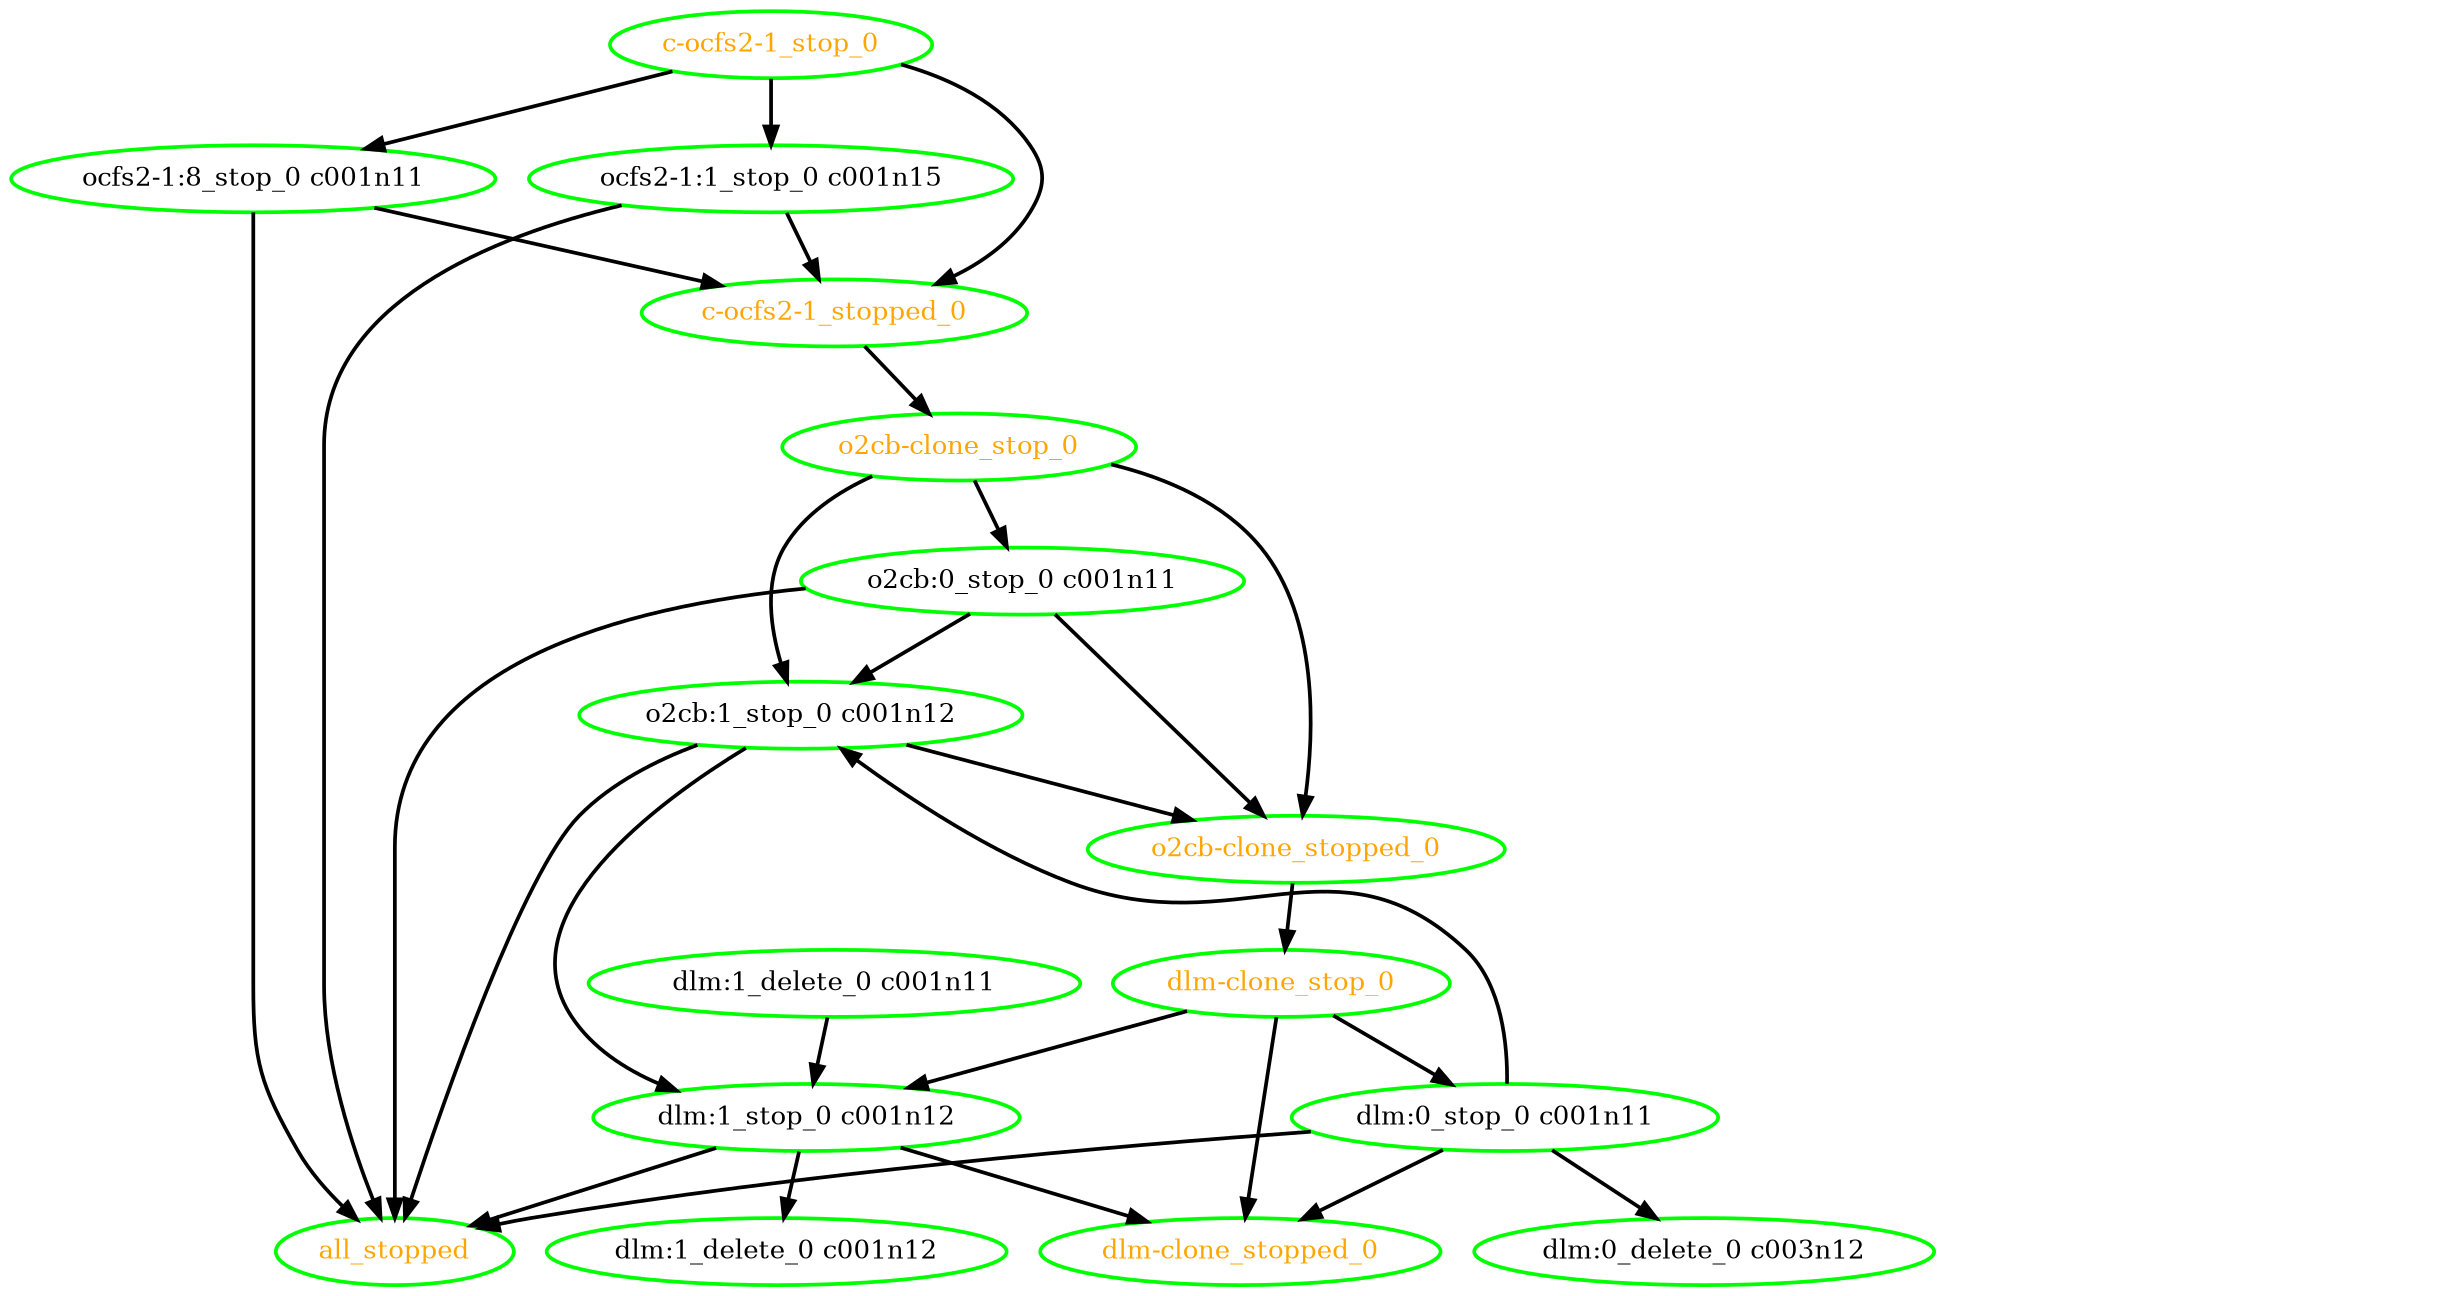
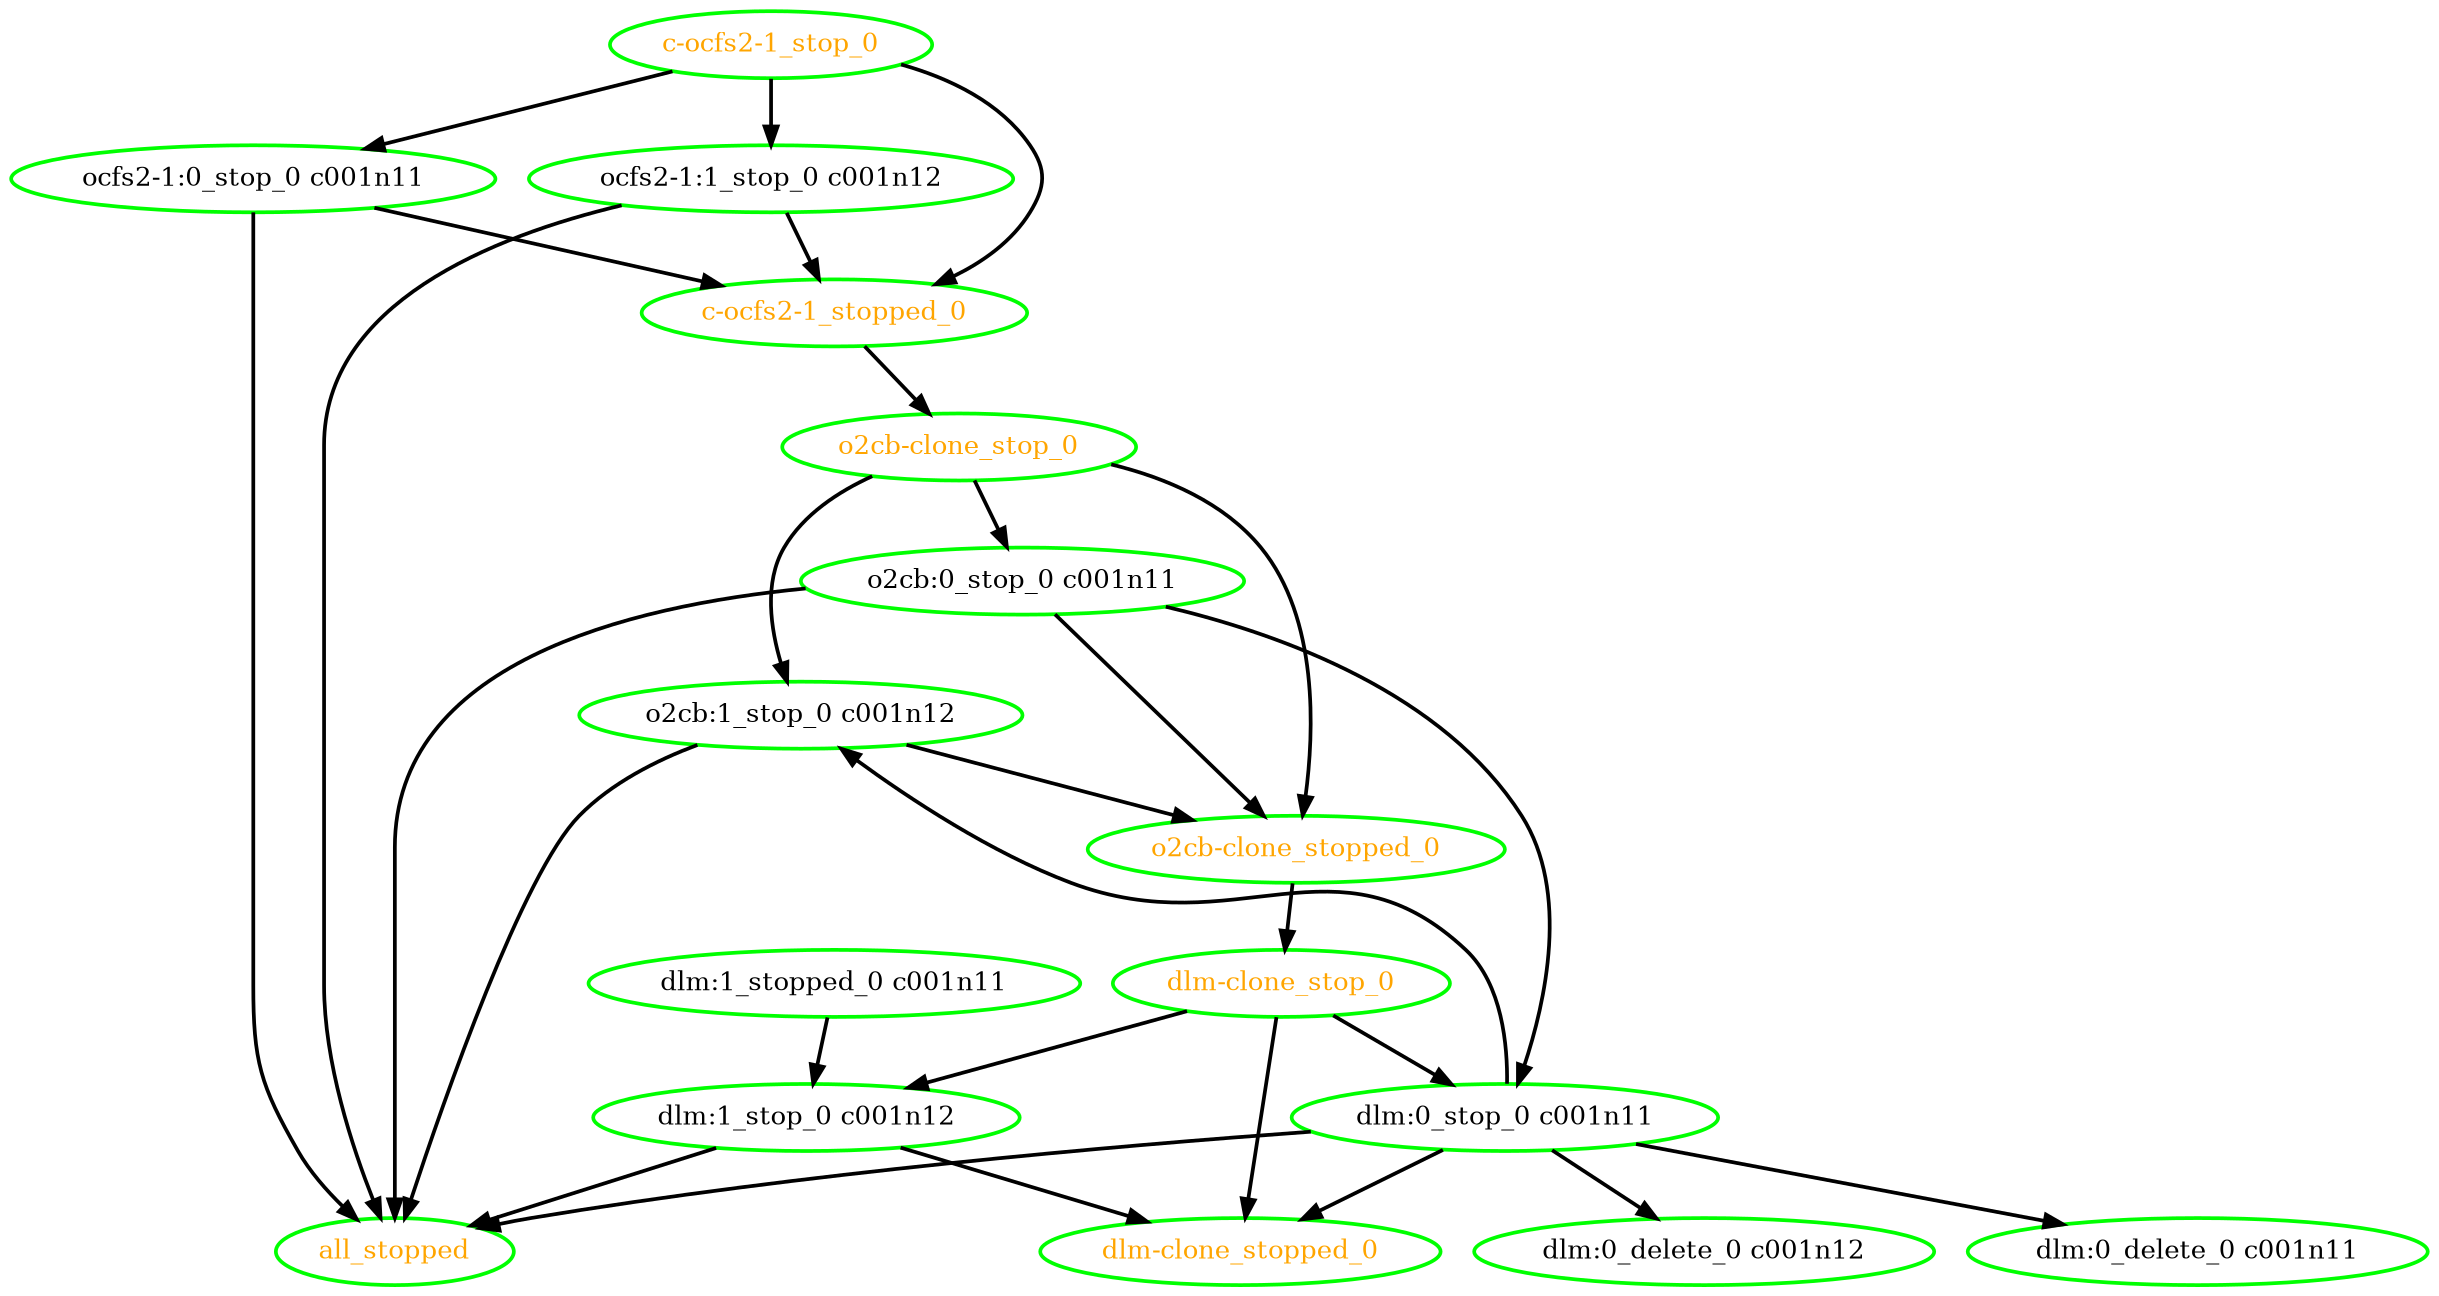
  digraph {
    node [color=green fontcolor=black style=bold]
    edge [style=bold]
    all_stopped [fontcolor=orange]
    "c-ocfs2-1_stop_0" [fontcolor=orange]
    "c-ocfs2-1_stopped_0" [fontcolor=orange]
-   "ocfs2-1:0_stop_0 c001n11" [label="ocfs2-1:8_stop_0 c001n11"]
-   "ocfs2-1:1_stop_0 c001n12" [label="ocfs2-1:1_stop_0 c001n15"]
+   "ocfs2-1:0_stop_0 c001n11"
+   "ocfs2-1:1_stop_0 c001n12"
    "o2cb-clone_stop_0" [fontcolor=orange]
    "o2cb:0_stop_0 c001n11"
    "o2cb:1_stop_0 c001n12"
    "o2cb-clone_stopped_0" [fontcolor=orange]
    "dlm:0_stop_0 c001n11"
    "dlm:1_stop_0 c001n12"
    "dlm-clone_stop_0" [fontcolor=orange]
    "dlm-clone_stopped_0" [fontcolor=orange]
-   "dlm:0_delete_0 c001n12" [label="dlm:0_delete_0 c003n12"]
-   "dlm:1_delete_0 c001n12"
-   "dlm:1_delete_0 c001n11"
+   "dlm:0_delete_0 c001n11"
+   "dlm:0_delete_0 c001n12"
+   "dlm:1_delete_0 c001n11" [label="dlm:1_stopped_0 c001n11"]
    "c-ocfs2-1_stop_0" -> "c-ocfs2-1_stopped_0"
    "c-ocfs2-1_stop_0" -> "ocfs2-1:0_stop_0 c001n11"
    "c-ocfs2-1_stop_0" -> "ocfs2-1:1_stop_0 c001n12"
    "c-ocfs2-1_stopped_0" -> "o2cb-clone_stop_0"
    "ocfs2-1:0_stop_0 c001n11" -> all_stopped
    "ocfs2-1:0_stop_0 c001n11" -> "c-ocfs2-1_stopped_0"
    "ocfs2-1:1_stop_0 c001n12" -> all_stopped
    "ocfs2-1:1_stop_0 c001n12" -> "c-ocfs2-1_stopped_0"
    "o2cb-clone_stop_0" -> "o2cb:0_stop_0 c001n11"
    "o2cb-clone_stop_0" -> "o2cb:1_stop_0 c001n12"
    "o2cb-clone_stop_0" -> "o2cb-clone_stopped_0"
    "o2cb:0_stop_0 c001n11" -> all_stopped
    "o2cb:0_stop_0 c001n11" -> "o2cb-clone_stopped_0"
-   "o2cb:0_stop_0 c001n11" -> "o2cb:1_stop_0 c001n12"
+   "o2cb:0_stop_0 c001n11" -> "dlm:0_stop_0 c001n11"
    "o2cb:1_stop_0 c001n12" -> all_stopped
    "o2cb:1_stop_0 c001n12" -> "o2cb-clone_stopped_0"
-   "o2cb:1_stop_0 c001n12" -> "dlm:1_stop_0 c001n12"
    "o2cb-clone_stopped_0" -> "dlm-clone_stop_0"
    "dlm:0_stop_0 c001n11" -> all_stopped
    "dlm:0_stop_0 c001n11" -> "o2cb:1_stop_0 c001n12"
    "dlm:0_stop_0 c001n11" -> "dlm-clone_stopped_0"
+   "dlm:0_stop_0 c001n11" -> "dlm:0_delete_0 c001n11"
    "dlm:0_stop_0 c001n11" -> "dlm:0_delete_0 c001n12"
    "dlm:1_stop_0 c001n12" -> all_stopped
    "dlm:1_stop_0 c001n12" -> "dlm-clone_stopped_0"
-   "dlm:1_stop_0 c001n12" -> "dlm:1_delete_0 c001n12"
    "dlm-clone_stop_0" -> "dlm:0_stop_0 c001n11"
    "dlm-clone_stop_0" -> "dlm:1_stop_0 c001n12"
    "dlm-clone_stop_0" -> "dlm-clone_stopped_0"
    "dlm:1_delete_0 c001n11" -> "dlm:1_stop_0 c001n12"
  }
